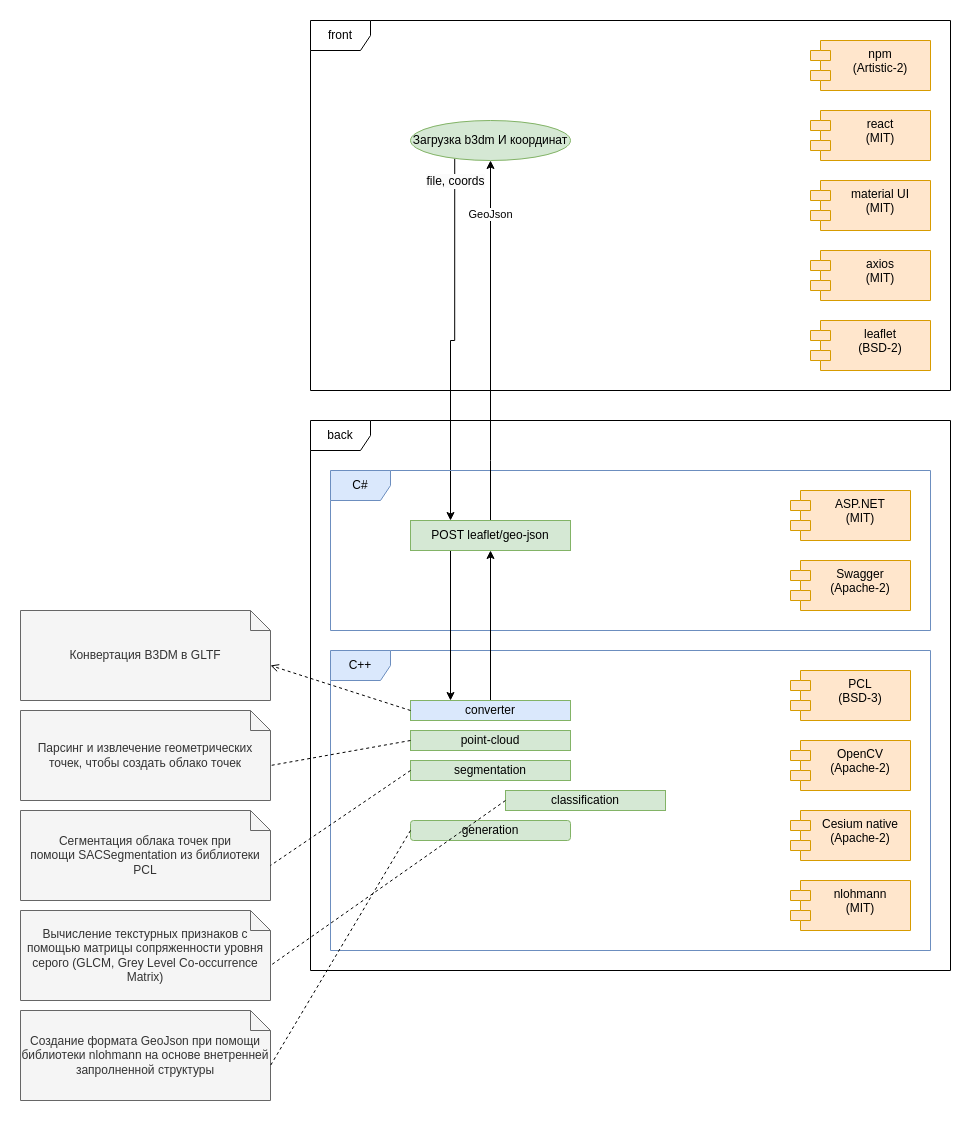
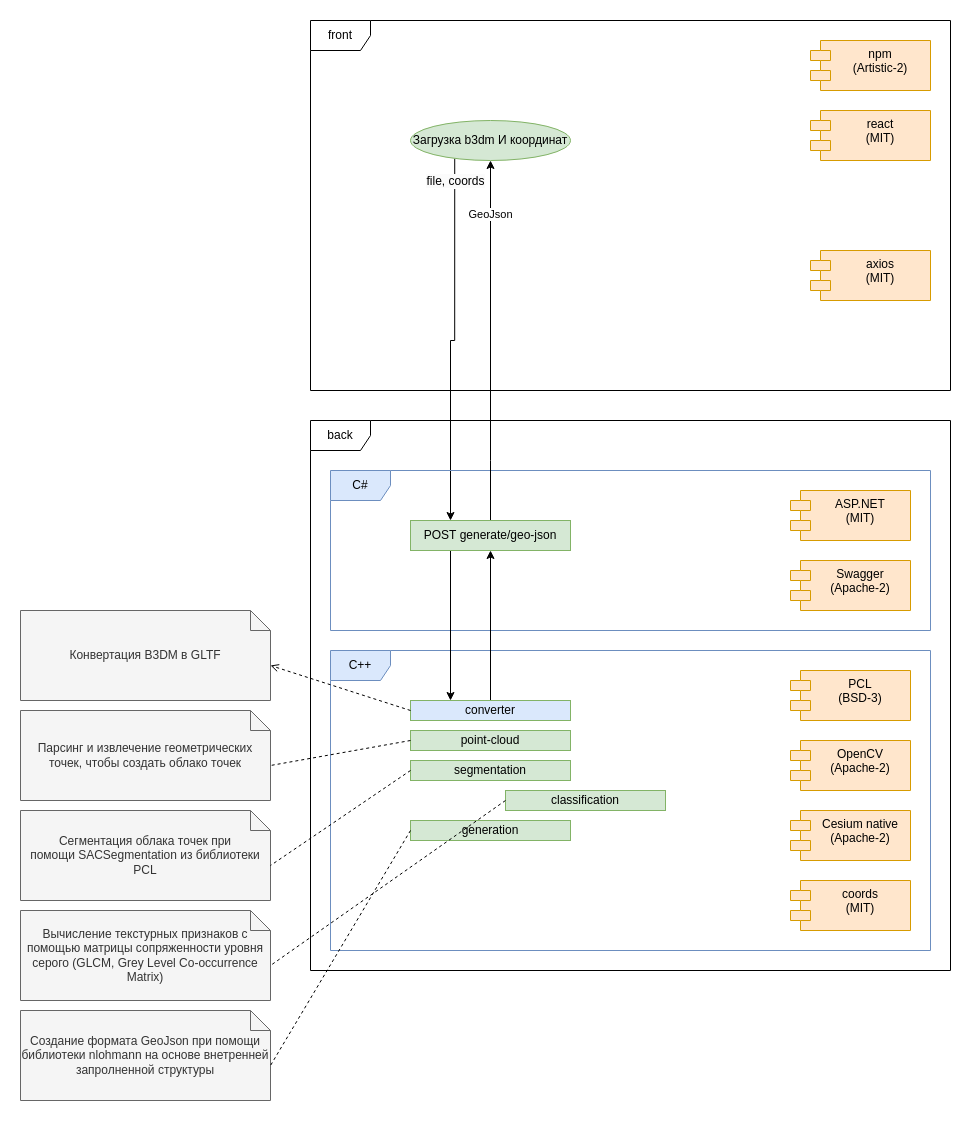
  <mxCell id="0" />
  <mxCell id="1" parent="0" />
  <mxCell id="2" value="front" style="shape=umlFrame;whiteSpace=wrap;html=1;pointerEvents=0;" vertex="1" parent="1"><mxGeometry x="310" y="20" width="640" height="370" as="geometry" /></mxCell>
  <mxCell id="3" value="npm&lt;div&gt;(Artistic-2)&lt;/div&gt;" style="shape=module;align=left;spacingLeft=20;align=center;verticalAlign=top;whiteSpace=wrap;html=1;fillColor=#ffe6cc;strokeColor=#d79b00;" vertex="1" parent="1"><mxGeometry x="810" y="40" width="120" height="50" as="geometry" /></mxCell>
- <mxCell id="4" value="leaflet&lt;div&gt;(BSD-2)&lt;/div&gt;" style="shape=module;align=left;spacingLeft=20;align=center;verticalAlign=top;whiteSpace=wrap;html=1;fillColor=#ffe6cc;strokeColor=#d79b00;" vertex="1" parent="1"><mxGeometry x="810" y="320" width="120" height="50" as="geometry" /></mxCell>
  <mxCell id="5" value="react&lt;div&gt;(MIT)&lt;/div&gt;" style="shape=module;align=left;spacingLeft=20;align=center;verticalAlign=top;whiteSpace=wrap;html=1;fillColor=#ffe6cc;strokeColor=#d79b00;" vertex="1" parent="1"><mxGeometry x="810" y="110" width="120" height="50" as="geometry" /></mxCell>
- <mxCell id="6" value="material UI&lt;div&gt;(MIT)&lt;/div&gt;" style="shape=module;align=left;spacingLeft=20;align=center;verticalAlign=top;whiteSpace=wrap;html=1;fillColor=#ffe6cc;strokeColor=#d79b00;" vertex="1" parent="1"><mxGeometry x="810" y="180" width="120" height="50" as="geometry" /></mxCell>
  <mxCell id="7" value="axios&lt;div&gt;(MIT)&lt;br&gt;&lt;/div&gt;" style="shape=module;align=left;spacingLeft=20;align=center;verticalAlign=top;whiteSpace=wrap;html=1;fillColor=#ffe6cc;strokeColor=#d79b00;" vertex="1" parent="1"><mxGeometry x="810" y="250" width="120" height="50" as="geometry" /></mxCell>
  <mxCell id="8" style="edgeStyle=orthogonalEdgeStyle;rounded=0;orthogonalLoop=1;jettySize=auto;html=1;exitX=0.25;exitY=1;exitDx=0;exitDy=0;entryX=0.25;entryY=0;entryDx=0;entryDy=0;" edge="1" parent="1" source="10" target="18"><mxGeometry relative="1" as="geometry" /></mxCell>
  <mxCell id="9" value="&lt;span style=&quot;font-size: 12px; background-color: rgb(251, 251, 251);&quot;&gt;file, coords&lt;/span&gt;" style="edgeLabel;html=1;align=center;verticalAlign=middle;resizable=0;points=[];" vertex="1" connectable="0" parent="8"><mxGeometry x="-0.608" relative="1" as="geometry"><mxPoint y="-49" as="offset" /></mxGeometry></mxCell>
  <mxCell id="10" value="Загрузка b3dm И координат" style="ellipse;whiteSpace=wrap;html=1;fillColor=#d5e8d4;strokeColor=#82b366;" vertex="1" parent="1"><mxGeometry x="410" y="120" width="160" height="40" as="geometry" /></mxCell>
  <mxCell id="11" value="back" style="shape=umlFrame;whiteSpace=wrap;html=1;pointerEvents=0;" vertex="1" parent="1"><mxGeometry x="310" y="420" width="640" height="550" as="geometry" /></mxCell>
  <mxCell id="12" value="C++" style="shape=umlFrame;whiteSpace=wrap;html=1;pointerEvents=0;fillColor=#dae8fc;strokeColor=#6c8ebf;" vertex="1" parent="1"><mxGeometry x="330" y="650" width="600" height="300" as="geometry" /></mxCell>
  <mxCell id="13" value="C#" style="shape=umlFrame;whiteSpace=wrap;html=1;pointerEvents=0;fillColor=#dae8fc;strokeColor=#6c8ebf;" vertex="1" parent="1"><mxGeometry x="330" y="470" width="600" height="160" as="geometry" /></mxCell>
  <mxCell id="14" value="ASP.NET&lt;div&gt;(MIT)&lt;/div&gt;" style="shape=module;align=left;spacingLeft=20;align=center;verticalAlign=top;whiteSpace=wrap;html=1;fillColor=#ffe6cc;strokeColor=#d79b00;" vertex="1" parent="1"><mxGeometry x="790" y="490" width="120" height="50" as="geometry" /></mxCell>
  <mxCell id="15" value="Swagger&lt;div&gt;(Apache-2)&lt;br&gt;&lt;/div&gt;" style="shape=module;align=left;spacingLeft=20;align=center;verticalAlign=top;whiteSpace=wrap;html=1;fillColor=#ffe6cc;strokeColor=#d79b00;" vertex="1" parent="1"><mxGeometry x="790" y="560" width="120" height="50" as="geometry" /></mxCell>
  <mxCell id="16" value="GeoJson" style="edgeStyle=orthogonalEdgeStyle;rounded=0;orthogonalLoop=1;jettySize=auto;html=1;exitX=0.5;exitY=0;exitDx=0;exitDy=0;entryX=0.5;entryY=1;entryDx=0;entryDy=0;" edge="1" parent="1" source="18" target="10"><mxGeometry x="0.7" relative="1" as="geometry"><Array as="points"><mxPoint x="490" y="460" /><mxPoint x="490" y="460" /></Array><mxPoint as="offset" /></mxGeometry></mxCell>
  <mxCell id="17" style="edgeStyle=orthogonalEdgeStyle;rounded=0;orthogonalLoop=1;jettySize=auto;html=1;exitX=0.25;exitY=1;exitDx=0;exitDy=0;entryX=0.25;entryY=0;entryDx=0;entryDy=0;" edge="1" parent="1" source="18" target="23"><mxGeometry relative="1" as="geometry" /></mxCell>
- <mxCell id="18" value="POST&amp;nbsp;leaflet/geo-json" style="html=1;whiteSpace=wrap;fillColor=#d5e8d4;strokeColor=#82b366;" vertex="1" parent="1"><mxGeometry x="410" y="520" width="160" height="30" as="geometry" /></mxCell>
+ <mxCell id="18" value="POST&amp;nbsp;generate/geo-json" style="html=1;whiteSpace=wrap;fillColor=#d5e8d4;strokeColor=#82b366;" vertex="1" parent="1"><mxGeometry x="410" y="520" width="160" height="30" as="geometry" /></mxCell>
  <mxCell id="19" value="PCL&lt;br&gt;(BSD-3)" style="shape=module;align=left;spacingLeft=20;align=center;verticalAlign=top;whiteSpace=wrap;html=1;fillColor=#ffe6cc;strokeColor=#d79b00;" vertex="1" parent="1"><mxGeometry x="790" y="670" width="120" height="50" as="geometry" /></mxCell>
  <mxCell id="20" value="OpenCV&lt;div&gt;(Apache-2)&lt;/div&gt;" style="shape=module;align=left;spacingLeft=20;align=center;verticalAlign=top;whiteSpace=wrap;html=1;fillColor=#ffe6cc;strokeColor=#d79b00;" vertex="1" parent="1"><mxGeometry x="790" y="740" width="120" height="50" as="geometry" /></mxCell>
  <mxCell id="21" value="Cesium&amp;nbsp;&lt;span style=&quot;background-color: initial;&quot;&gt;native&lt;/span&gt;&lt;div&gt;(Apache-2)&lt;br&gt;&lt;/div&gt;" style="shape=module;align=left;spacingLeft=20;align=center;verticalAlign=top;whiteSpace=wrap;html=1;fillColor=#ffe6cc;strokeColor=#d79b00;" vertex="1" parent="1"><mxGeometry x="790" y="810" width="120" height="50" as="geometry" /></mxCell>
  <mxCell id="22" style="edgeStyle=orthogonalEdgeStyle;rounded=0;orthogonalLoop=1;jettySize=auto;html=1;exitX=0.5;exitY=0;exitDx=0;exitDy=0;entryX=0.5;entryY=1;entryDx=0;entryDy=0;" edge="1" parent="1" source="23" target="18"><mxGeometry relative="1" as="geometry" /></mxCell>
  <mxCell id="23" value="converter" style="html=1;whiteSpace=wrap;fillColor=#dae8fc;strokeColor=#82b366;" vertex="1" parent="1"><mxGeometry x="410" y="700" width="160" height="20" as="geometry" /></mxCell>
  <mxCell id="24" value="point-cloud" style="html=1;whiteSpace=wrap;fillColor=#d5e8d4;strokeColor=#82b366;" vertex="1" parent="1"><mxGeometry x="410" y="730" width="160" height="20" as="geometry" /></mxCell>
  <mxCell id="25" value="segmentation" style="html=1;whiteSpace=wrap;fillColor=#d5e8d4;strokeColor=#82b366;" vertex="1" parent="1"><mxGeometry x="410" y="760" width="160" height="20" as="geometry" /></mxCell>
  <mxCell id="26" value="classification" style="html=1;whiteSpace=wrap;fillColor=#d5e8d4;strokeColor=#82b366;" vertex="1" parent="1"><mxGeometry x="505" y="790" width="160" height="20" as="geometry" /></mxCell>
- <mxCell id="27" value="generation" style="html=1;whiteSpace=wrap;fillColor=#d5e8d4;strokeColor=#82b366;rounded=1;" vertex="1" parent="1"><mxGeometry x="410" y="820" width="160" height="20" as="geometry" /></mxCell>
+ <mxCell id="27" value="generation" style="html=1;whiteSpace=wrap;fillColor=#d5e8d4;strokeColor=#82b366;" vertex="1" parent="1"><mxGeometry x="410" y="820" width="160" height="20" as="geometry" /></mxCell>
  <mxCell id="28" value="Вычисление текстурных признаков с помощью матрицы сопряженности уровня серого (GLCM, Grey Level Co-occurrence Matrix)" style="shape=note;size=20;whiteSpace=wrap;html=1;fillColor=#f5f5f5;fontColor=#333333;strokeColor=#666666;" vertex="1" parent="1"><mxGeometry x="20" y="910" width="250" height="90" as="geometry" /></mxCell>
  <mxCell id="29" style="rounded=0;orthogonalLoop=1;jettySize=auto;html=1;exitX=0;exitY=0.5;exitDx=0;exitDy=0;entryX=0;entryY=0;entryDx=250;entryDy=55;entryPerimeter=0;dashed=1;endArrow=none;endFill=0;" edge="1" parent="1" source="26" target="28"><mxGeometry relative="1" as="geometry" /></mxCell>
- <mxCell id="30" value="nlohmann&lt;br&gt;(MIT)" style="shape=module;align=left;spacingLeft=20;align=center;verticalAlign=top;whiteSpace=wrap;html=1;fillColor=#ffe6cc;strokeColor=#d79b00;" vertex="1" parent="1"><mxGeometry x="790" y="880" width="120" height="50" as="geometry" /></mxCell>
+ <mxCell id="30" value="coords&lt;br&gt;(MIT)" style="shape=module;align=left;spacingLeft=20;align=center;verticalAlign=top;whiteSpace=wrap;html=1;fillColor=#ffe6cc;strokeColor=#d79b00;" vertex="1" parent="1"><mxGeometry x="790" y="880" width="120" height="50" as="geometry" /></mxCell>
  <mxCell id="31" value="Создание формата GeoJson при помощи библиотеки nlohmann на основе внетренней запролненной структуры" style="shape=note;size=20;whiteSpace=wrap;html=1;fillColor=#f5f5f5;fontColor=#333333;strokeColor=#666666;" vertex="1" parent="1"><mxGeometry x="20" y="1010" width="250" height="90" as="geometry" /></mxCell>
  <mxCell id="32" style="rounded=0;orthogonalLoop=1;jettySize=auto;html=1;exitX=0;exitY=0.5;exitDx=0;exitDy=0;entryX=0;entryY=0;entryDx=250;entryDy=55;entryPerimeter=0;dashed=1;endArrow=none;endFill=0;" edge="1" parent="1" source="27" target="31"><mxGeometry relative="1" as="geometry"><mxPoint x="320" y="950" as="sourcePoint" /><mxPoint x="75" y="855" as="targetPoint" /></mxGeometry></mxCell>
  <mxCell id="33" value="Сегментация облака точек при помощи&amp;nbsp;SACSegmentation из библиотеки PCL" style="shape=note;size=20;whiteSpace=wrap;html=1;fillColor=#f5f5f5;fontColor=#333333;strokeColor=#666666;" vertex="1" parent="1"><mxGeometry x="20" y="810" width="250" height="90" as="geometry" /></mxCell>
  <mxCell id="34" style="rounded=0;orthogonalLoop=1;jettySize=auto;html=1;exitX=0;exitY=0.5;exitDx=0;exitDy=0;entryX=0;entryY=0;entryDx=250;entryDy=55;entryPerimeter=0;dashed=1;endArrow=none;endFill=0;" edge="1" parent="1" source="25" target="33"><mxGeometry relative="1" as="geometry"><mxPoint x="320" y="950" as="sourcePoint" /><mxPoint x="140" y="845" as="targetPoint" /></mxGeometry></mxCell>
  <mxCell id="35" value="Конвертация B3DM в GLTF" style="shape=note;size=20;whiteSpace=wrap;html=1;fillColor=#f5f5f5;fontColor=#333333;strokeColor=#666666;" vertex="1" parent="1"><mxGeometry x="20" y="610" width="250" height="90" as="geometry" /></mxCell>
  <mxCell id="36" style="rounded=0;orthogonalLoop=1;jettySize=auto;html=1;exitX=0;exitY=0.5;exitDx=0;exitDy=0;entryX=0;entryY=0;entryDx=250;entryDy=55;entryPerimeter=0;dashed=1;endArrow=open;endFill=0;" edge="1" parent="1" source="23" target="35"><mxGeometry relative="1" as="geometry"><mxPoint x="320" y="920" as="sourcePoint" /><mxPoint x="140" y="725" as="targetPoint" /></mxGeometry></mxCell>
  <mxCell id="37" value="Парсинг и извлечение геометрических точек, чтобы создать облако точек" style="shape=note;size=20;whiteSpace=wrap;html=1;fillColor=#f5f5f5;fontColor=#333333;strokeColor=#666666;" vertex="1" parent="1"><mxGeometry x="20" y="710" width="250" height="90" as="geometry" /></mxCell>
  <mxCell id="38" style="rounded=0;orthogonalLoop=1;jettySize=auto;html=1;exitX=0;exitY=0.5;exitDx=0;exitDy=0;entryX=0;entryY=0;entryDx=250;entryDy=55;entryPerimeter=0;dashed=1;endArrow=none;endFill=0;" edge="1" parent="1" source="24" target="37"><mxGeometry relative="1" as="geometry"><mxPoint x="320" y="860" as="sourcePoint" /><mxPoint x="130" y="465" as="targetPoint" /></mxGeometry></mxCell>
